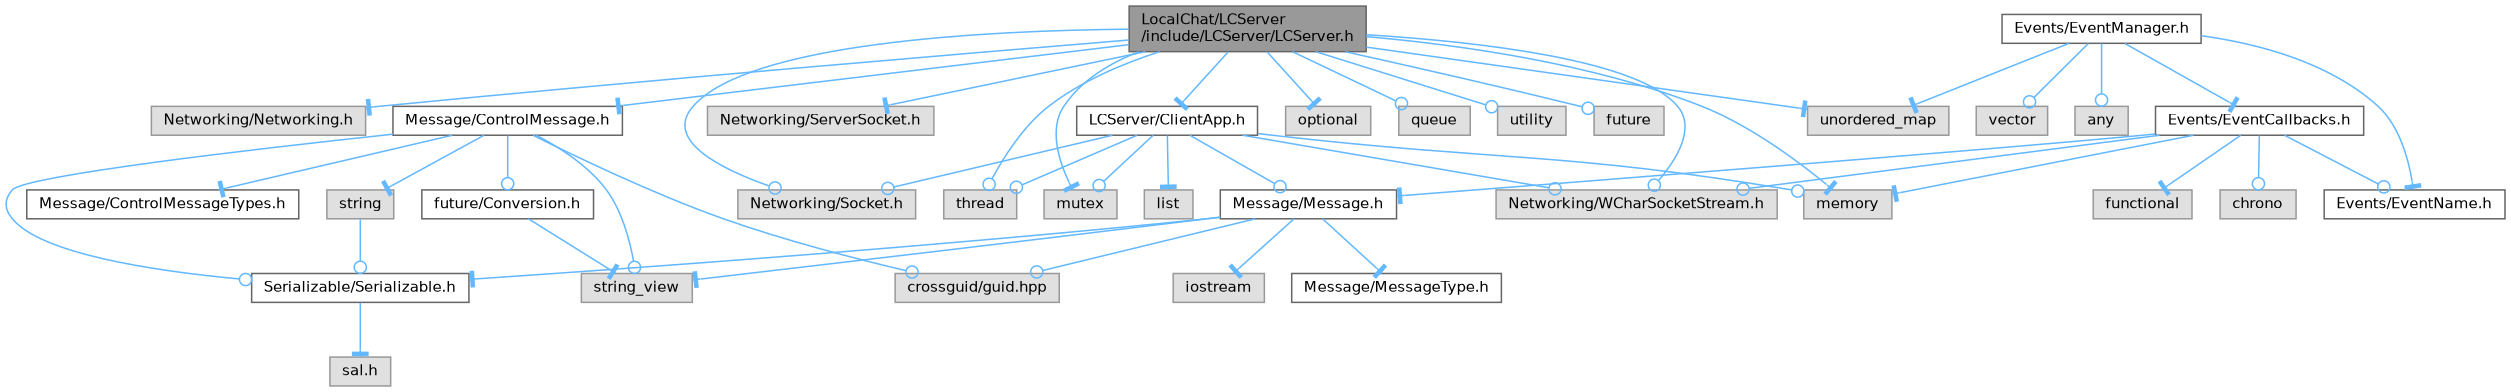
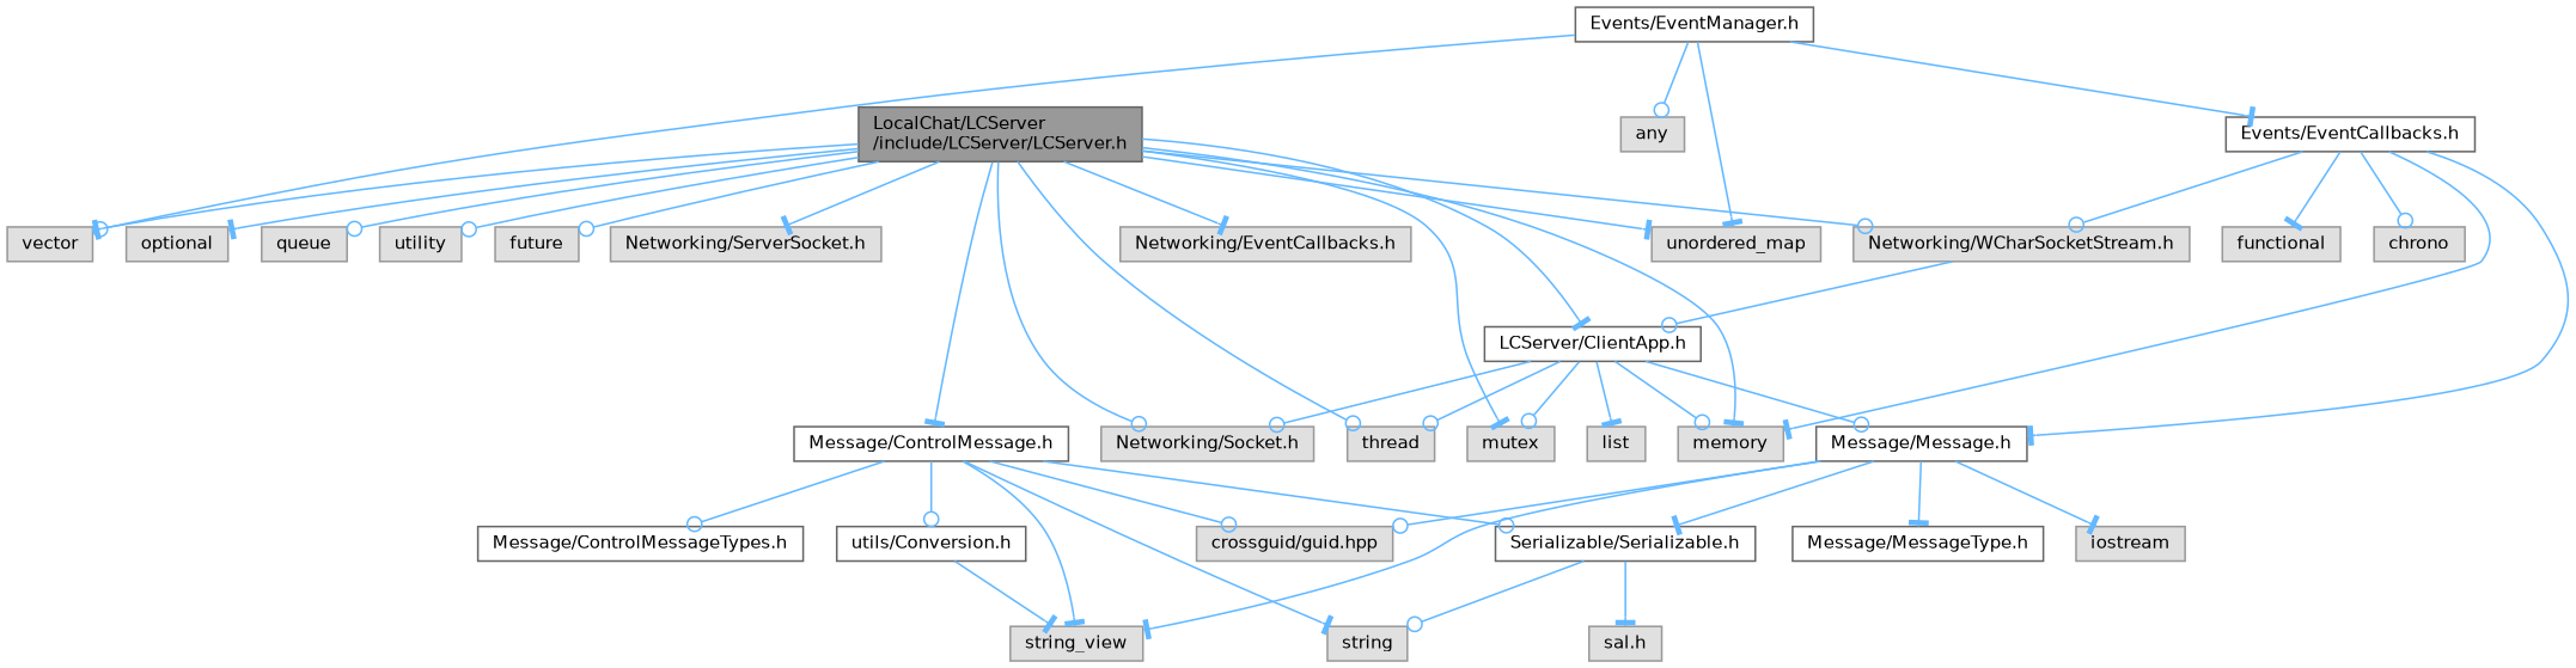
  digraph {
    fontname="DejaVu Sans"
    node [color=grey60 fillcolor="#E0E0E0" fontname="DejaVu Sans" fontsize=10 shape=box style=filled]
    edge [arrowhead=odot color=steelblue1 fontname="DejaVu Sans" fontsize=10 labelfontname=Helvetica labelfontsize=10 style=solid]
    n1 [color=gray40 fillcolor=grey60 fontcolor=black height=0.2 label="LocalChat/LCServer\l/include/LCServer/LCServer.h" width=0.4]
-   n2 [height=0.2 label="Networking/Networking.h" width=0.4]
+   n2 [height=0.2 label="Networking/EventCallbacks.h" width=0.4]
    n3 [height=0.2 label="Networking/ServerSocket.h" width=0.4]
    n4 [height=0.2 label="Networking/Socket.h" width=0.4]
    n5 [height=0.2 label="Networking/WCharSocketStream.h" width=0.4]
    n6 [height=0.2 label=memory width=0.4]
    n7 [height=0.2 label=unordered_map width=0.4]
    n8 [height=0.2 label=vector width=0.4]
    n9 [color=grey40 fillcolor=white height=0.2 label="LCServer/ClientApp.h" width=0.4]
    n10 [height=0.2 label=thread width=0.4]
    n11 [height=0.2 label=mutex width=0.4]
    n12 [color=grey40 fillcolor=white height=0.2 label="Message/ControlMessage.h" width=0.4]
    n13 [height=0.2 label=optional width=0.4]
    n14 [height=0.2 label=queue width=0.4]
    n15 [height=0.2 label=utility width=0.4]
    n16 [height=0.2 label=future width=0.4]
    n17 [color=grey40 fillcolor=white height=0.2 label="Message/Message.h" width=0.4]
    n18 [color=grey40 fillcolor=white height=0.2 label="Serializable/Serializable.h" width=0.4]
    n19 [color=grey40 fillcolor=white height=0.2 label="Message/MessageType.h" width=0.4]
    n20 [height=0.2 label="crossguid/guid.hpp" width=0.4]
    n21 [height=0.2 label=iostream width=0.4]
    n22 [height=0.2 label=string_view width=0.4]
    n23 [height=0.2 label=list width=0.4]
    n24 [height=0.2 label=string width=0.4]
    n25 [color=grey40 fillcolor=white height=0.2 label="Message/ControlMessageTypes.h" width=0.4]
-   n26 [color=grey40 fillcolor=white height=0.2 label="future/Conversion.h" width=0.4]
+   n26 [color=grey40 fillcolor=white height=0.2 label="utils/Conversion.h" width=0.4]
    n27 [height=0.2 label="sal.h" width=0.4]
    n28 [color=grey40 fillcolor=white height=0.2 label="Events/EventManager.h" width=0.4]
-   n29 [color=grey40 fillcolor=white height=0.2 label="Events/EventName.h" width=0.4]
    n30 [color=grey40 fillcolor=white height=0.2 label="Events/EventCallbacks.h" width=0.4]
    n31 [height=0.2 label=any width=0.4]
    n32 [height=0.2 label=functional width=0.4]
    n33 [height=0.2 label=chrono width=0.4]
    n1 -> n2 [arrowhead=tee]
    n1 -> n3 [arrowhead=tee]
    n1 -> n4
    n1 -> n5
    n1 -> n6 [arrowhead=tee]
    n1 -> n7 [arrowhead=tee]
+   n1 -> n8 [arrowhead=tee]
    n1 -> n9 [arrowhead=tee]
    n1 -> n10
    n1 -> n11 [arrowhead=tee]
    n1 -> n12 [arrowhead=tee]
    n1 -> n13 [arrowhead=tee]
    n1 -> n14
    n1 -> n15
    n1 -> n16
    n9 -> n4
-   n9 -> n5
+   n5 -> n9
    n9 -> n6
    n9 -> n10
    n9 -> n11
    n9 -> n17
    n9 -> n23 [arrowhead=tee]
    n12 -> n18
    n12 -> n20
-   n12 -> n22
+   n12 -> n22 [arrowhead=tee]
    n12 -> n24 [arrowhead=tee]
-   n12 -> n25 [arrowhead=tee]
+   n12 -> n25
    n12 -> n26
    n17 -> n18 [arrowhead=tee]
    n17 -> n19 [arrowhead=tee]
    n17 -> n20
    n17 -> n21 [arrowhead=tee]
    n17 -> n22 [arrowhead=tee]
-   n24 -> n18
+   n18 -> n24
    n18 -> n27 [arrowhead=tee]
    n26 -> n22 [arrowhead=tee]
    n28 -> n7 [arrowhead=tee]
    n28 -> n8
-   n28 -> n29 [arrowhead=tee]
    n28 -> n30 [arrowhead=tee]
    n28 -> n31
    n30 -> n5
    n30 -> n6 [arrowhead=tee]
    n30 -> n17 [arrowhead=tee]
-   n30 -> n29
    n30 -> n32 [arrowhead=tee]
    n30 -> n33
  }
